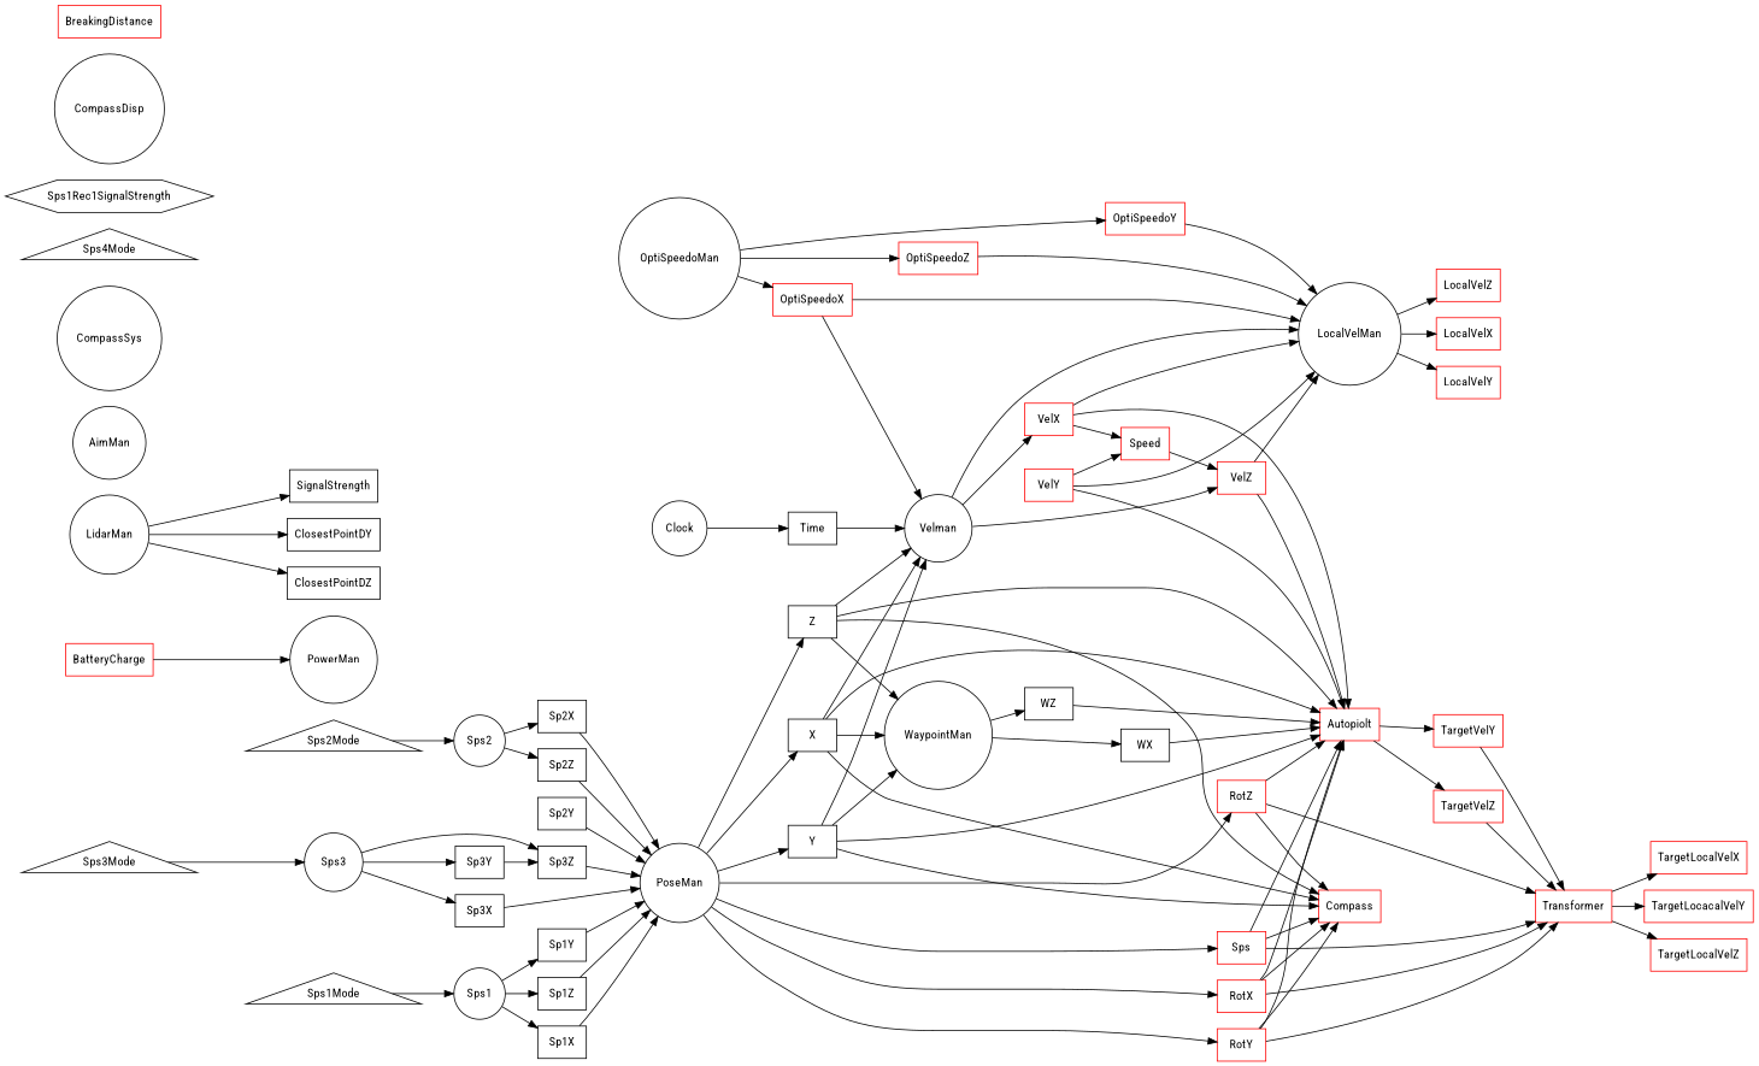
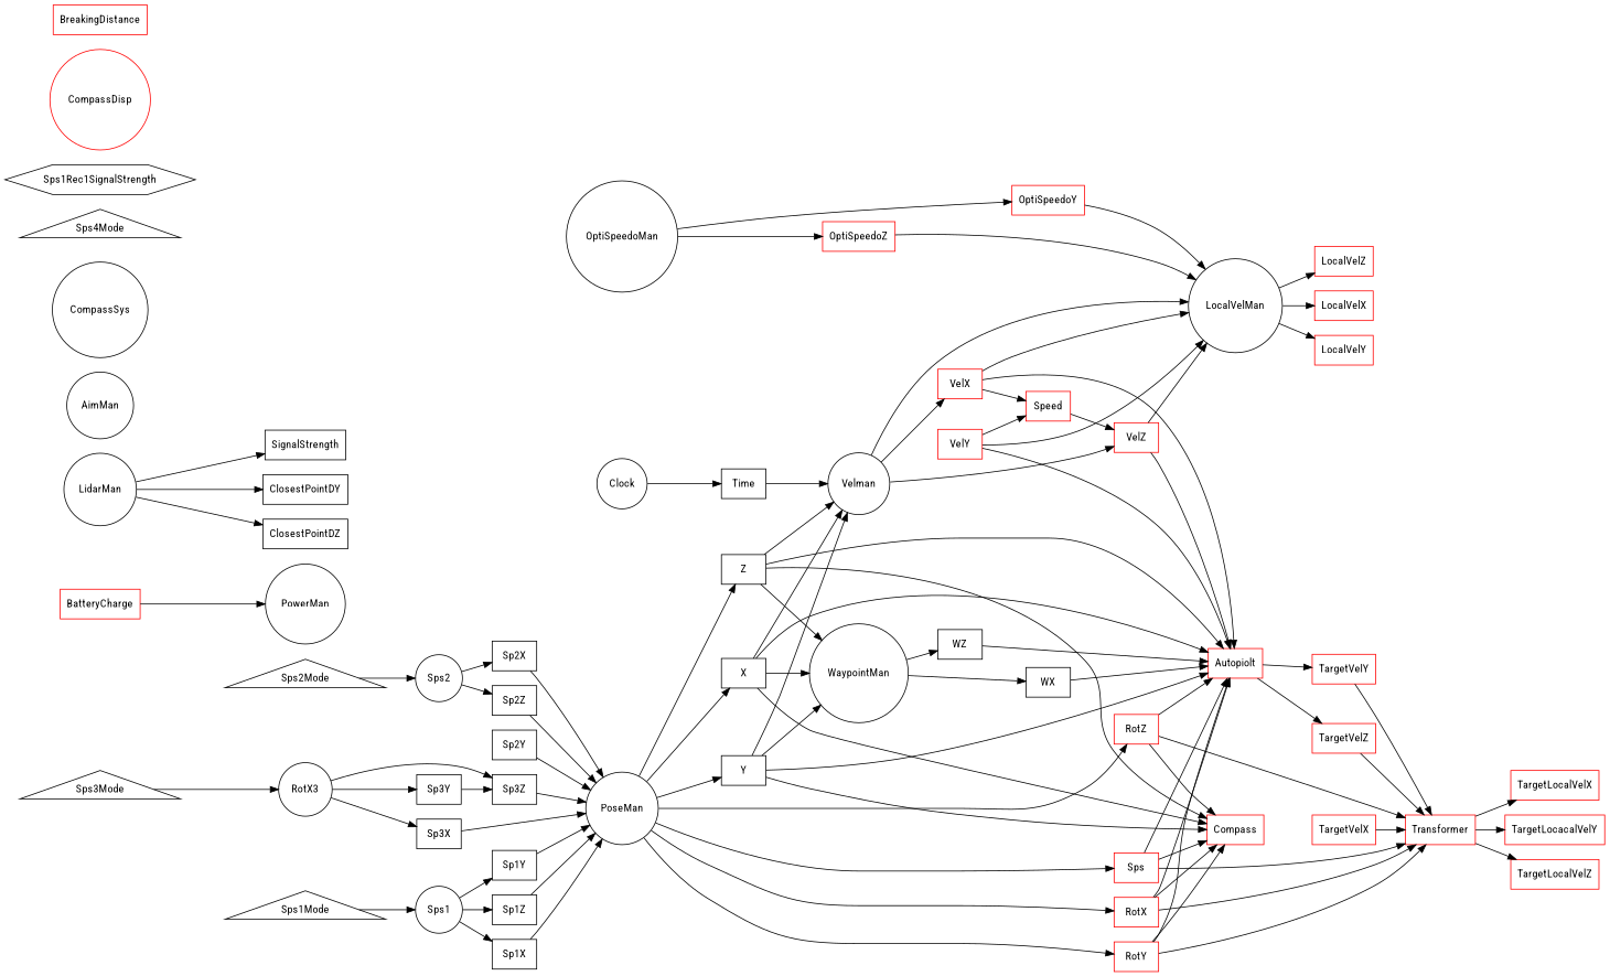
  digraph {
    fontname="Roboto Condensed"
    rankdir=LR
    node [fontname="Roboto Condensed" shape=box]
    edge [fontname="Roboto Condensed"]
    Sps1 [shape=circle]
    Sp1X
    Sp1Y
    Sp1Z
    PoseMan [shape=circle]
    Sps2 [shape=circle]
    Sp2X
    Sp2Z
    Sp2Y
-   Sps3 [shape=circle]
+   Sps3 [shape=circle label=RotX3]
    Sp3X
    Sp3Y
    Sp3Z
    X
    Y
    Z
    n17 [color=red label=Sps]
    RotX [color=red]
    RotY [color=red]
    RotZ [color=red]
    Velman [shape=circle]
    WaypointMan [shape=circle]
    Autopiolt [color=red]
    Compass [color=red]
    Transformer [color=red]
    VelX [color=red]
    VelZ [color=red]
    LocalVelMan [shape=circle]
    Speed [color=red]
    VelY [color=red]
    Clock [shape=circle]
    Time
    PowerMan [shape=circle]
    OptiSpeedoMan [shape=circle]
-   OptiSpeedoX [color=red]
    OptiSpeedoY [color=red]
    OptiSpeedoZ [color=red]
    LocalVelX [color=red]
    LocalVelY [color=red]
    LocalVelZ [color=red]
    WX
    WZ
    LidarMan [shape=circle]
    n44 [label=SignalStrength]
    ClosestPointDY
    ClosestPointDZ
    AimMan [shape=circle]
    CompassSys [shape=circle]
    Sps1Mode [shape=triangle]
    Sps2Mode [shape=triangle]
    Sps3Mode [shape=triangle]
    Sps4Mode [shape=triangle]
    Sps1Rec1SignalStrength [shape=hexagon]
-   CompassDisp [shape=circle]
+   CompassDisp [shape=circle color=red]
    TargetVelY [color=red]
    TargetVelZ [color=red]
+   TargetVelX [color=red]
    TargetLocalVelX [color=red]
    TargetLocacalVelY [color=red]
    TargetLocalVelZ [color=red]
    BatteryCharge [color=red]
    BreakingDistance [color=red]
    Sps1 -> Sp1X
    Sps1 -> Sp1Y
    Sps1 -> Sp1Z
    Sp1X -> PoseMan
    Sp1Y -> PoseMan
    Sp1Z -> PoseMan
    PoseMan -> X
    PoseMan -> Y
    PoseMan -> Z
    PoseMan -> n17
    PoseMan -> RotX
    PoseMan -> RotY
    PoseMan -> RotZ
    Sps2 -> Sp2X
    Sps2 -> Sp2Z
    Sp2X -> PoseMan
    Sp2Z -> PoseMan
    Sp2Y -> PoseMan
    Sps3 -> Sp3X
    Sps3 -> Sp3Y
    Sps3 -> Sp3Z
    Sp3X -> PoseMan
    Sp3Y -> Sp3Z
    Sp3Z -> PoseMan
    X -> Velman
    X -> WaypointMan
    X -> Autopiolt
    X -> Compass
    Y -> Velman
    Y -> WaypointMan
    Y -> Autopiolt
    Y -> Compass
    Z -> Velman
    Z -> WaypointMan
    Z -> Autopiolt
    Z -> Compass
    n17 -> Autopiolt
    n17 -> Compass
    n17 -> Transformer
    RotX -> Autopiolt
    RotX -> Compass
    RotX -> Transformer
    RotY -> Autopiolt
    RotY -> Compass
    RotY -> Transformer
    RotZ -> Autopiolt
    RotZ -> Compass
    RotZ -> Transformer
    Velman -> VelX
    Velman -> VelZ
    Velman -> LocalVelMan
    WaypointMan -> WX
    WaypointMan -> WZ
    Autopiolt -> TargetVelY
    Autopiolt -> TargetVelZ
    Transformer -> TargetLocalVelX
    Transformer -> TargetLocacalVelY
    Transformer -> TargetLocalVelZ
    VelX -> Autopiolt
    VelX -> LocalVelMan
    VelX -> Speed
    VelZ -> Autopiolt
    VelZ -> LocalVelMan
    LocalVelMan -> LocalVelX
    LocalVelMan -> LocalVelY
    LocalVelMan -> LocalVelZ
    Speed -> VelZ
    VelY -> Autopiolt
    VelY -> LocalVelMan
    VelY -> Speed
    Clock -> Time
    Time -> Velman
-   OptiSpeedoMan -> OptiSpeedoX
    OptiSpeedoMan -> OptiSpeedoY
    OptiSpeedoMan -> OptiSpeedoZ
-   OptiSpeedoX -> Velman
-   OptiSpeedoX -> LocalVelMan
    OptiSpeedoY -> LocalVelMan
    OptiSpeedoZ -> LocalVelMan
    WX -> Autopiolt
    WZ -> Autopiolt
    LidarMan -> n44
    LidarMan -> ClosestPointDY
    LidarMan -> ClosestPointDZ
    Sps1Mode -> Sps1
    Sps2Mode -> Sps2
    Sps3Mode -> Sps3
    TargetVelY -> Transformer
    TargetVelZ -> Transformer
+   TargetVelX -> Transformer
    BatteryCharge -> PowerMan
  }
